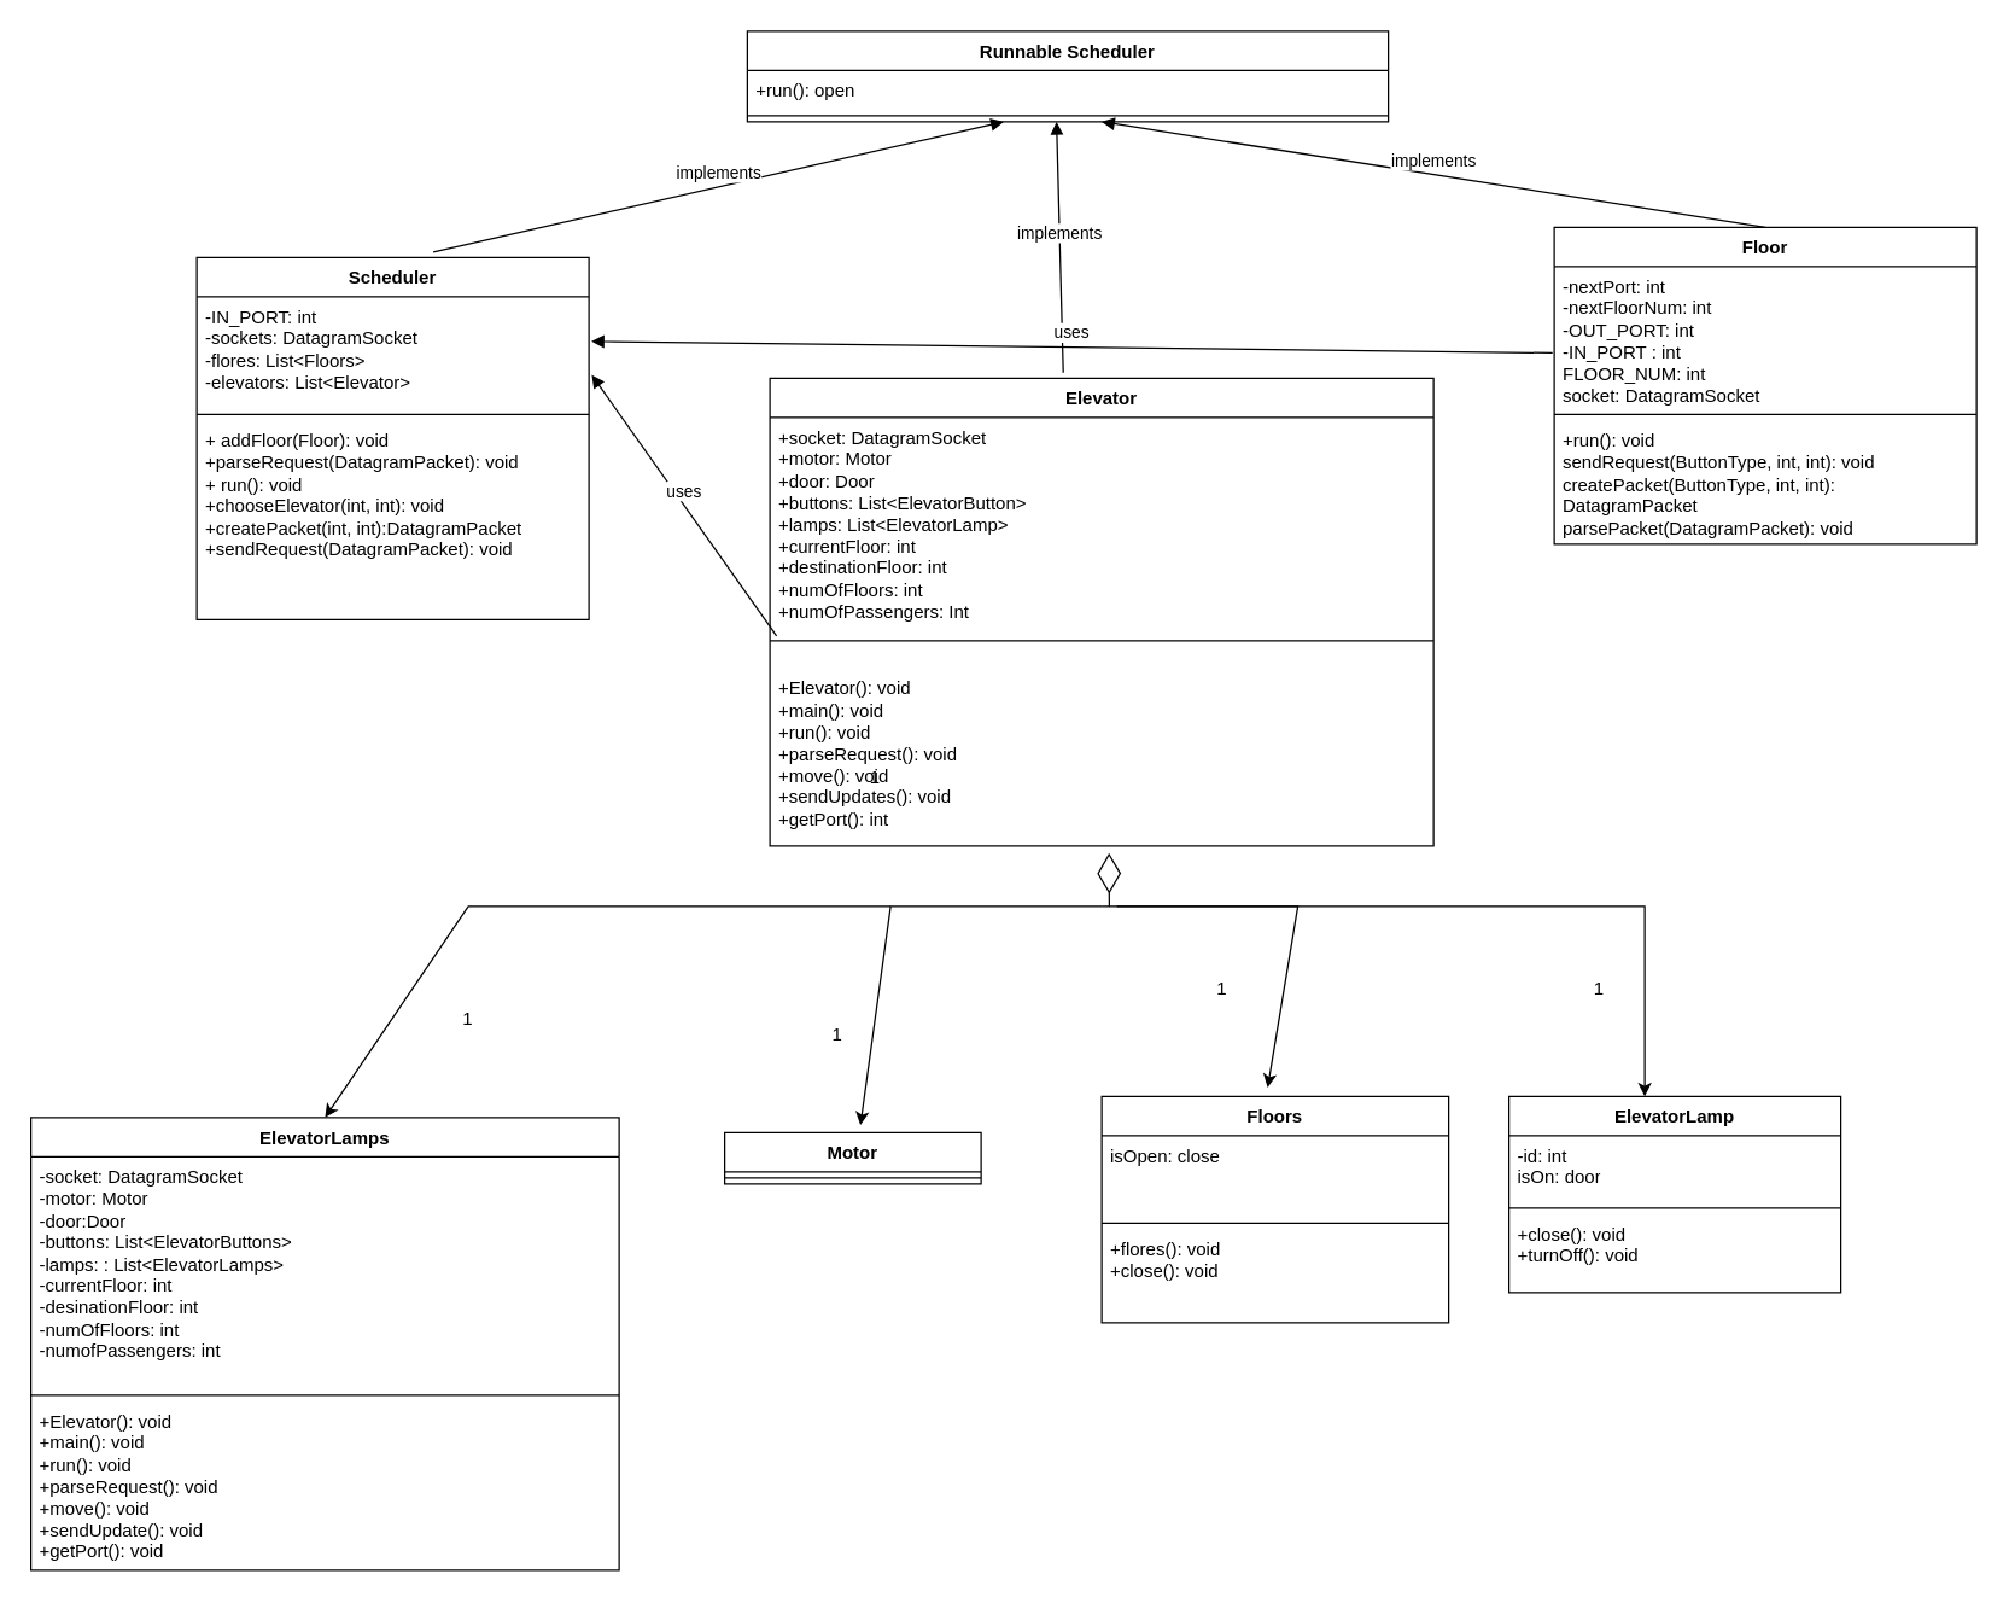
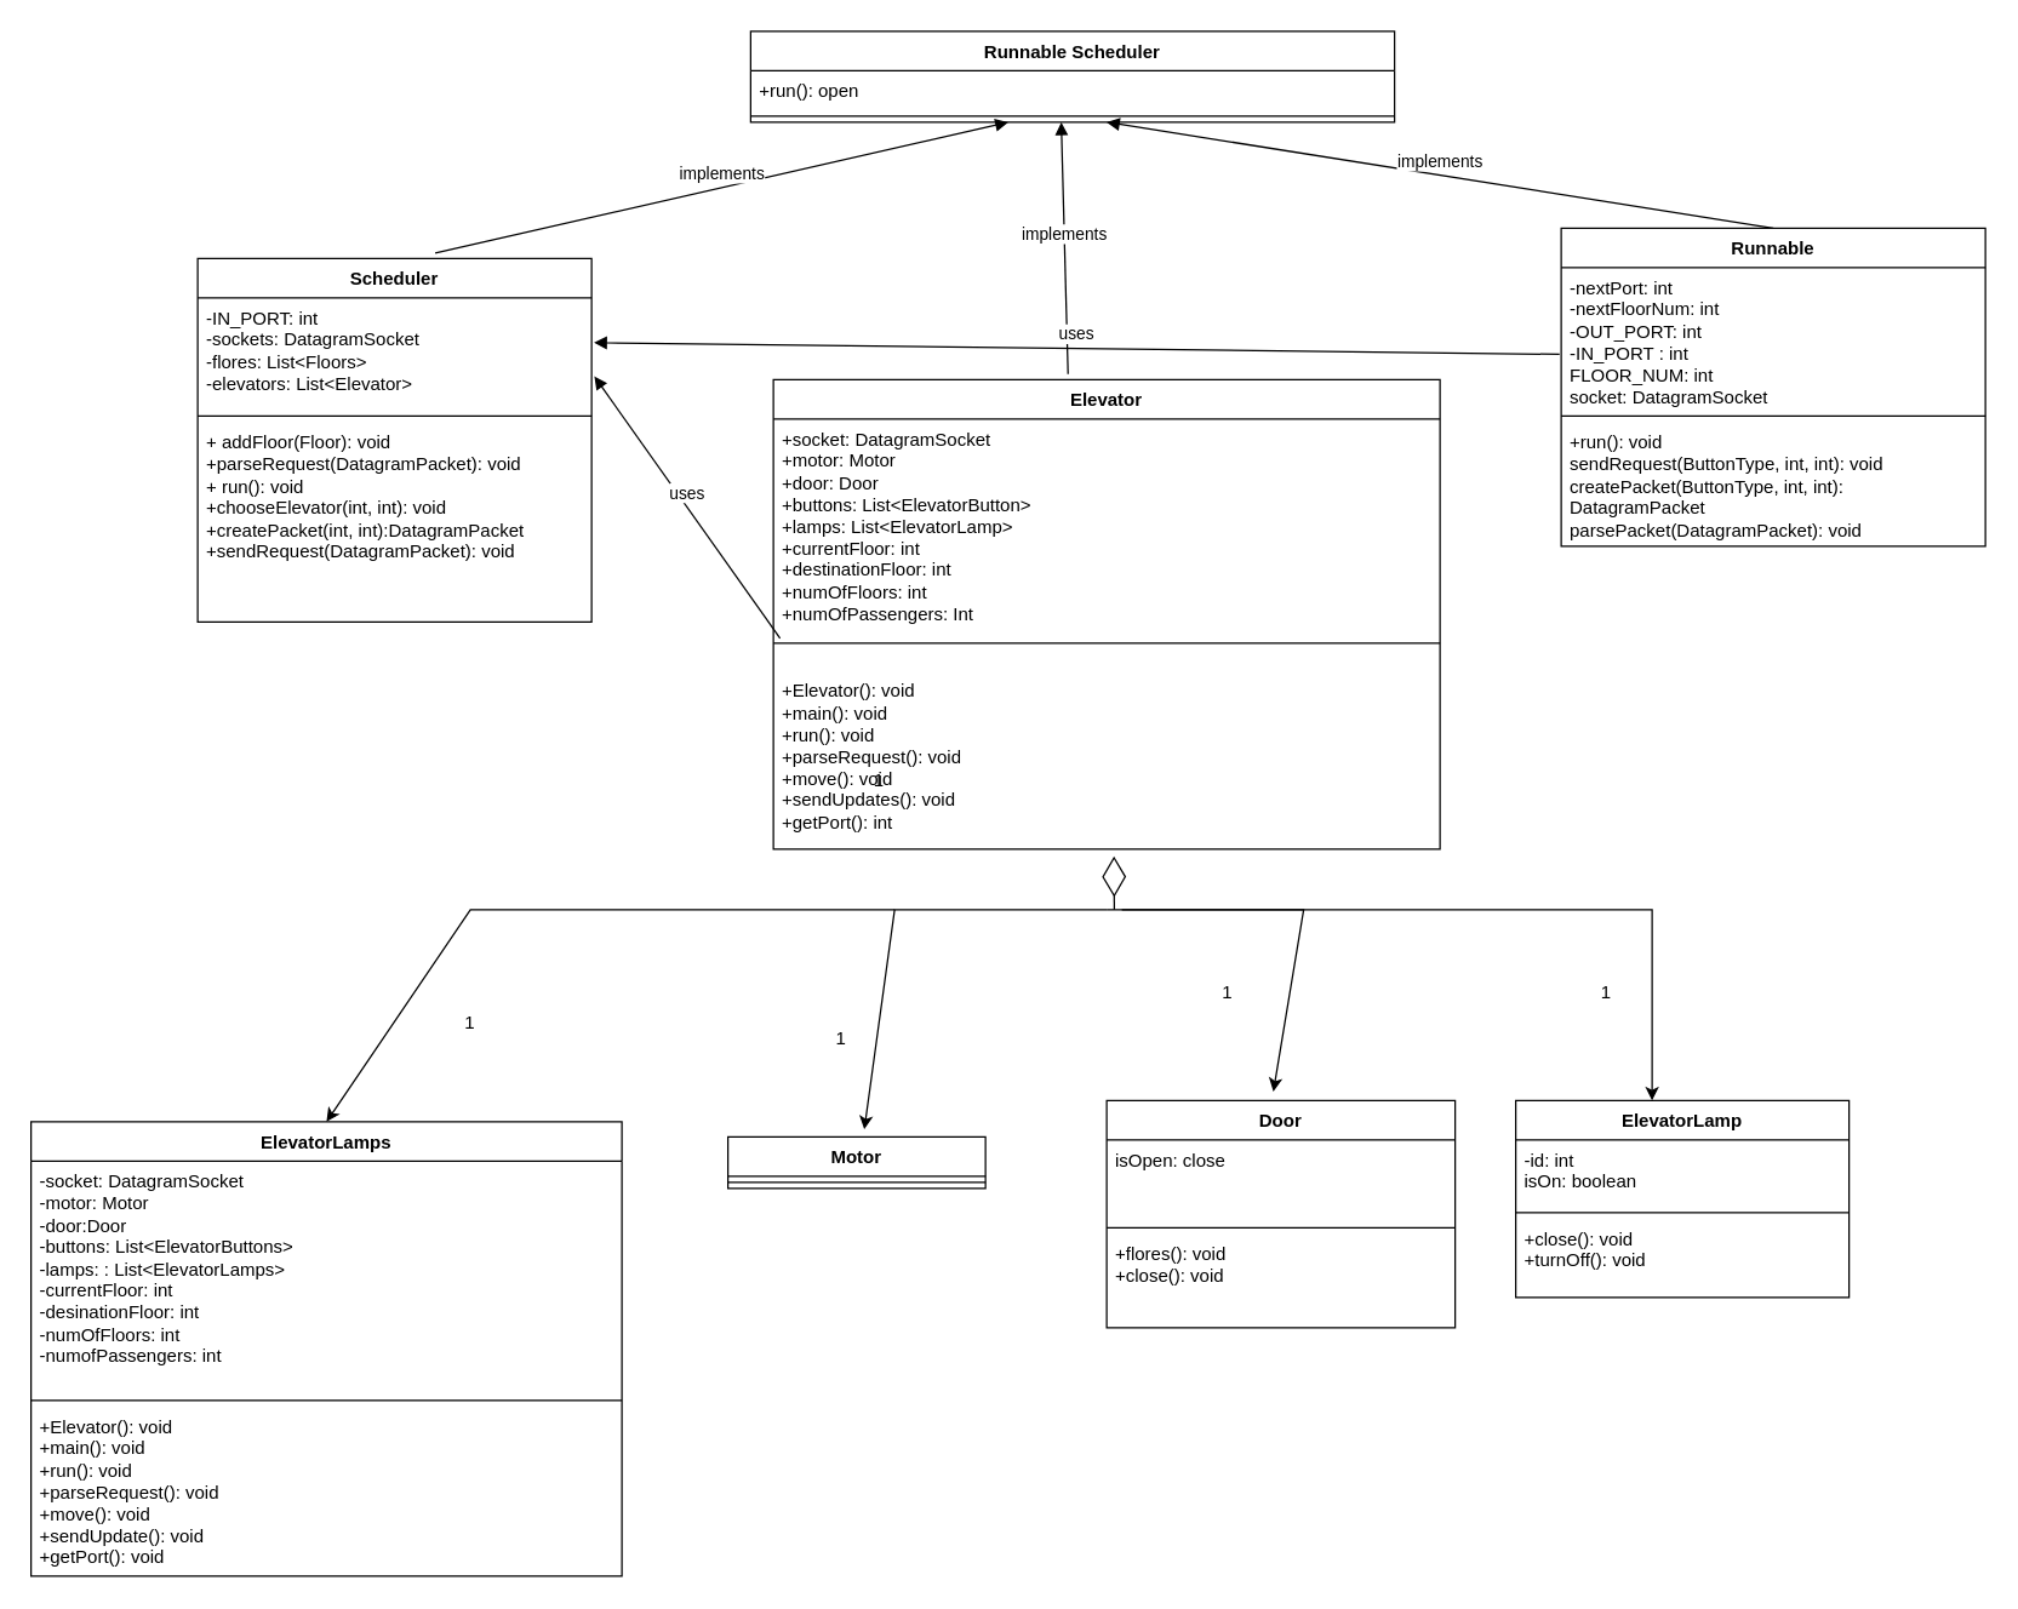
  <mxCell id="0" />
  <mxCell id="1" parent="0" />
  <mxCell id="2" value="Scheduler" style="swimlane;fontStyle=1;align=center;verticalAlign=top;childLayout=stackLayout;horizontal=1;startSize=26;horizontalStack=0;resizeParent=1;resizeParentMax=0;resizeLast=0;collapsible=1;marginBottom=0;whiteSpace=wrap;html=1;" vertex="1" parent="1"><mxGeometry x="130" y="170" width="260" height="240" as="geometry" /></mxCell>
  <mxCell id="3" value="-IN_PORT: int&lt;br&gt;-sockets: DatagramSocket&lt;br&gt;-flores: List&amp;lt;Floors&amp;gt;&lt;br&gt;-elevators: List&amp;lt;Elevator&amp;gt;" style="text;strokeColor=none;fillColor=none;align=left;verticalAlign=top;spacingLeft=4;spacingRight=4;overflow=hidden;rotatable=0;points=[[0,0.5],[1,0.5]];portConstraint=eastwest;whiteSpace=wrap;html=1;" vertex="1" parent="2"><mxGeometry y="26" width="260" height="74" as="geometry" /></mxCell>
  <mxCell id="4" value="" style="line;strokeWidth=1;fillColor=none;align=left;verticalAlign=middle;spacingTop=-1;spacingLeft=3;spacingRight=3;rotatable=0;labelPosition=right;points=[];portConstraint=eastwest;strokeColor=inherit;" vertex="1" parent="2"><mxGeometry y="100" width="260" height="8" as="geometry" /></mxCell>
  <mxCell id="5" value="+ addFloor(Floor): void&lt;br&gt;+parseRequest(DatagramPacket): void&lt;br&gt;+ run(): void&lt;br&gt;+chooseElevator(int, int): void&lt;br&gt;+createPacket(int, int):DatagramPacket&lt;br&gt;+sendRequest(DatagramPacket): void" style="text;strokeColor=none;fillColor=none;align=left;verticalAlign=top;spacingLeft=4;spacingRight=4;overflow=hidden;rotatable=0;points=[[0,0.5],[1,0.5]];portConstraint=eastwest;whiteSpace=wrap;html=1;" vertex="1" parent="2"><mxGeometry y="108" width="260" height="132" as="geometry" /></mxCell>
- <mxCell id="6" value="Floor" style="swimlane;fontStyle=1;align=center;verticalAlign=top;childLayout=stackLayout;horizontal=1;startSize=26;horizontalStack=0;resizeParent=1;resizeParentMax=0;resizeLast=0;collapsible=1;marginBottom=0;whiteSpace=wrap;html=1;" vertex="1" parent="1"><mxGeometry x="1030" y="150" width="280" height="210" as="geometry" /></mxCell>
+ <mxCell id="6" value="Runnable" style="swimlane;fontStyle=1;align=center;verticalAlign=top;childLayout=stackLayout;horizontal=1;startSize=26;horizontalStack=0;resizeParent=1;resizeParentMax=0;resizeLast=0;collapsible=1;marginBottom=0;whiteSpace=wrap;html=1;" vertex="1" parent="1"><mxGeometry x="1030" y="150" width="280" height="210" as="geometry" /></mxCell>
  <mxCell id="7" value="-nextPort: int&lt;br&gt;-nextFloorNum: int&lt;br&gt;-OUT_PORT: int&lt;br&gt;-IN_PORT : int&lt;br&gt;FLOOR_NUM: int&lt;br&gt;socket: DatagramSocket&lt;br&gt;" style="text;strokeColor=none;fillColor=none;align=left;verticalAlign=top;spacingLeft=4;spacingRight=4;overflow=hidden;rotatable=0;points=[[0,0.5],[1,0.5]];portConstraint=eastwest;whiteSpace=wrap;html=1;" vertex="1" parent="6"><mxGeometry y="26" width="280" height="94" as="geometry" /></mxCell>
  <mxCell id="8" value="" style="line;strokeWidth=1;fillColor=none;align=left;verticalAlign=middle;spacingTop=-1;spacingLeft=3;spacingRight=3;rotatable=0;labelPosition=right;points=[];portConstraint=eastwest;strokeColor=inherit;" vertex="1" parent="6"><mxGeometry y="120" width="280" height="8" as="geometry" /></mxCell>
  <mxCell id="9" value="+run(): void&lt;br&gt;sendRequest(ButtonType, int, int): void&lt;br&gt;createPacket(ButtonType, int, int): DatagramPacket&lt;br&gt;parsePacket(DatagramPacket): void" style="text;strokeColor=none;fillColor=none;align=left;verticalAlign=top;spacingLeft=4;spacingRight=4;overflow=hidden;rotatable=0;points=[[0,0.5],[1,0.5]];portConstraint=eastwest;whiteSpace=wrap;html=1;" vertex="1" parent="6"><mxGeometry y="128" width="280" height="82" as="geometry" /></mxCell>
  <mxCell id="10" value="Elevator" style="swimlane;fontStyle=1;align=center;verticalAlign=top;childLayout=stackLayout;horizontal=1;startSize=26;horizontalStack=0;resizeParent=1;resizeParentMax=0;resizeLast=0;collapsible=1;marginBottom=0;whiteSpace=wrap;html=1;" vertex="1" parent="1"><mxGeometry x="510" y="250" width="440" height="310" as="geometry" /></mxCell>
  <mxCell id="11" value="+socket: DatagramSocket&lt;br&gt;+motor: Motor&lt;br&gt;+door: Door&lt;br&gt;+buttons: List&amp;lt;ElevatorButton&amp;gt;&lt;br&gt;+lamps: List&amp;lt;ElevatorLamp&amp;gt;&lt;br&gt;+currentFloor: int&lt;br&gt;+destinationFloor: int&lt;br&gt;+numOfFloors: int&lt;br&gt;+numOfPassengers: Int" style="text;strokeColor=none;fillColor=none;align=left;verticalAlign=top;spacingLeft=4;spacingRight=4;overflow=hidden;rotatable=0;points=[[0,0.5],[1,0.5]];portConstraint=eastwest;whiteSpace=wrap;html=1;" vertex="1" parent="10"><mxGeometry y="26" width="440" height="144" as="geometry" /></mxCell>
  <mxCell id="12" value="" style="line;strokeWidth=1;fillColor=none;align=left;verticalAlign=middle;spacingTop=-1;spacingLeft=3;spacingRight=3;rotatable=0;labelPosition=right;points=[];portConstraint=eastwest;strokeColor=inherit;" vertex="1" parent="10"><mxGeometry y="170" width="440" height="8" as="geometry" /></mxCell>
  <mxCell id="13" value="&lt;br&gt;+Elevator(): void&lt;br&gt;+main(): void&lt;br&gt;+run(): void&lt;br&gt;+parseRequest(): void&lt;br&gt;+move(): void&lt;br&gt;+sendUpdates(): void&lt;br&gt;+getPort(): int" style="text;strokeColor=none;fillColor=none;align=left;verticalAlign=top;spacingLeft=4;spacingRight=4;overflow=hidden;rotatable=0;points=[[0,0.5],[1,0.5]];portConstraint=eastwest;whiteSpace=wrap;html=1;" vertex="1" parent="10"><mxGeometry y="178" width="440" height="132" as="geometry" /></mxCell>
  <mxCell id="14" value="ElevatorLamp" style="swimlane;fontStyle=1;align=center;verticalAlign=top;childLayout=stackLayout;horizontal=1;startSize=26;horizontalStack=0;resizeParent=1;resizeParentMax=0;resizeLast=0;collapsible=1;marginBottom=0;whiteSpace=wrap;html=1;" vertex="1" parent="1"><mxGeometry x="1000" y="726" width="220" height="130" as="geometry" /></mxCell>
- <mxCell id="15" value="-id: int&lt;br&gt;isOn: door" style="text;strokeColor=none;fillColor=none;align=left;verticalAlign=top;spacingLeft=4;spacingRight=4;overflow=hidden;rotatable=0;points=[[0,0.5],[1,0.5]];portConstraint=eastwest;whiteSpace=wrap;html=1;" vertex="1" parent="14"><mxGeometry y="26" width="220" height="44" as="geometry" /></mxCell>
+ <mxCell id="15" value="-id: int&lt;br&gt;isOn: boolean" style="text;strokeColor=none;fillColor=none;align=left;verticalAlign=top;spacingLeft=4;spacingRight=4;overflow=hidden;rotatable=0;points=[[0,0.5],[1,0.5]];portConstraint=eastwest;whiteSpace=wrap;html=1;" vertex="1" parent="14"><mxGeometry y="26" width="220" height="44" as="geometry" /></mxCell>
  <mxCell id="16" value="" style="line;strokeWidth=1;fillColor=none;align=left;verticalAlign=middle;spacingTop=-1;spacingLeft=3;spacingRight=3;rotatable=0;labelPosition=right;points=[];portConstraint=eastwest;strokeColor=inherit;" vertex="1" parent="14"><mxGeometry y="70" width="220" height="8" as="geometry" /></mxCell>
  <mxCell id="17" value="+close(): void&lt;br&gt;+turnOff(): void" style="text;strokeColor=none;fillColor=none;align=left;verticalAlign=top;spacingLeft=4;spacingRight=4;overflow=hidden;rotatable=0;points=[[0,0.5],[1,0.5]];portConstraint=eastwest;whiteSpace=wrap;html=1;" vertex="1" parent="14"><mxGeometry y="78" width="220" height="52" as="geometry" /></mxCell>
  <mxCell id="18" value="ElevatorLamps" style="swimlane;fontStyle=1;align=center;verticalAlign=top;childLayout=stackLayout;horizontal=1;startSize=26;horizontalStack=0;resizeParent=1;resizeParentMax=0;resizeLast=0;collapsible=1;marginBottom=0;whiteSpace=wrap;html=1;" vertex="1" parent="1"><mxGeometry x="20" y="740" width="390" height="300" as="geometry" /></mxCell>
  <mxCell id="19" value="-socket: DatagramSocket&lt;br&gt;-motor: Motor&lt;br&gt;-door:Door&lt;br&gt;-buttons: List&amp;lt;ElevatorButtons&amp;gt;&lt;br&gt;-lamps: : List&amp;lt;ElevatorLamps&amp;gt;&lt;br&gt;-currentFloor: int&lt;br&gt;-desinationFloor: int&lt;br&gt;-numOfFloors: int&lt;br&gt;-numofPassengers: int" style="text;strokeColor=none;fillColor=none;align=left;verticalAlign=top;spacingLeft=4;spacingRight=4;overflow=hidden;rotatable=0;points=[[0,0.5],[1,0.5]];portConstraint=eastwest;whiteSpace=wrap;html=1;" vertex="1" parent="18"><mxGeometry y="26" width="390" height="154" as="geometry" /></mxCell>
  <mxCell id="20" value="" style="line;strokeWidth=1;fillColor=none;align=left;verticalAlign=middle;spacingTop=-1;spacingLeft=3;spacingRight=3;rotatable=0;labelPosition=right;points=[];portConstraint=eastwest;strokeColor=inherit;" vertex="1" parent="18"><mxGeometry y="180" width="390" height="8" as="geometry" /></mxCell>
  <mxCell id="21" value="+Elevator(): void&lt;br&gt;+main(): void&lt;br&gt;+run(): void&lt;br&gt;+parseRequest(): void&lt;br&gt;+move(): void&lt;br&gt;+sendUpdate(): void&lt;br&gt;+getPort(): void" style="text;strokeColor=none;fillColor=none;align=left;verticalAlign=top;spacingLeft=4;spacingRight=4;overflow=hidden;rotatable=0;points=[[0,0.5],[1,0.5]];portConstraint=eastwest;whiteSpace=wrap;html=1;" vertex="1" parent="18"><mxGeometry y="188" width="390" height="112" as="geometry" /></mxCell>
- <mxCell id="22" value="Floors" style="swimlane;fontStyle=1;align=center;verticalAlign=top;childLayout=stackLayout;horizontal=1;startSize=26;horizontalStack=0;resizeParent=1;resizeParentMax=0;resizeLast=0;collapsible=1;marginBottom=0;whiteSpace=wrap;html=1;" vertex="1" parent="1"><mxGeometry x="730" y="726" width="230" height="150" as="geometry" /></mxCell>
+ <mxCell id="22" value="Door" style="swimlane;fontStyle=1;align=center;verticalAlign=top;childLayout=stackLayout;horizontal=1;startSize=26;horizontalStack=0;resizeParent=1;resizeParentMax=0;resizeLast=0;collapsible=1;marginBottom=0;whiteSpace=wrap;html=1;" vertex="1" parent="1"><mxGeometry x="730" y="726" width="230" height="150" as="geometry" /></mxCell>
  <mxCell id="23" value="isOpen: close&lt;br&gt;" style="text;strokeColor=none;fillColor=none;align=left;verticalAlign=top;spacingLeft=4;spacingRight=4;overflow=hidden;rotatable=0;points=[[0,0.5],[1,0.5]];portConstraint=eastwest;whiteSpace=wrap;html=1;" vertex="1" parent="22"><mxGeometry y="26" width="230" height="54" as="geometry" /></mxCell>
  <mxCell id="24" value="" style="line;strokeWidth=1;fillColor=none;align=left;verticalAlign=middle;spacingTop=-1;spacingLeft=3;spacingRight=3;rotatable=0;labelPosition=right;points=[];portConstraint=eastwest;strokeColor=inherit;" vertex="1" parent="22"><mxGeometry y="80" width="230" height="8" as="geometry" /></mxCell>
  <mxCell id="25" value="+flores(): void&lt;br&gt;+close(): void" style="text;strokeColor=none;fillColor=none;align=left;verticalAlign=top;spacingLeft=4;spacingRight=4;overflow=hidden;rotatable=0;points=[[0,0.5],[1,0.5]];portConstraint=eastwest;whiteSpace=wrap;html=1;" vertex="1" parent="22"><mxGeometry y="88" width="230" height="62" as="geometry" /></mxCell>
  <mxCell id="26" value="Motor" style="swimlane;fontStyle=1;align=center;verticalAlign=top;childLayout=stackLayout;horizontal=1;startSize=26;horizontalStack=0;resizeParent=1;resizeParentMax=0;resizeLast=0;collapsible=1;marginBottom=0;whiteSpace=wrap;html=1;" vertex="1" parent="1"><mxGeometry x="480" y="750" width="170" height="34" as="geometry" /></mxCell>
  <mxCell id="27" value="" style="line;strokeWidth=1;fillColor=none;align=left;verticalAlign=middle;spacingTop=-1;spacingLeft=3;spacingRight=3;rotatable=0;labelPosition=right;points=[];portConstraint=eastwest;strokeColor=inherit;" vertex="1" parent="26"><mxGeometry y="26" width="170" height="8" as="geometry" /></mxCell>
  <mxCell id="28" value="1" style="text;html=1;strokeColor=none;fillColor=none;align=center;verticalAlign=middle;whiteSpace=wrap;rounded=0;" vertex="1" parent="1"><mxGeometry x="280" y="660" width="60" height="30" as="geometry" /></mxCell>
  <mxCell id="29" value="1" style="text;html=1;strokeColor=none;fillColor=none;align=center;verticalAlign=middle;whiteSpace=wrap;rounded=0;" vertex="1" parent="1"><mxGeometry x="550" y="500" width="60" height="30" as="geometry" /></mxCell>
  <mxCell id="30" value="1" style="text;html=1;strokeColor=none;fillColor=none;align=center;verticalAlign=middle;whiteSpace=wrap;rounded=0;" vertex="1" parent="1"><mxGeometry x="1030" y="640" width="60" height="30" as="geometry" /></mxCell>
  <mxCell id="31" value="" style="endArrow=classic;html=1;rounded=0;entryX=0.5;entryY=0;entryDx=0;entryDy=0;" edge="1" parent="1" target="18"><mxGeometry width="50" height="50" relative="1" as="geometry"><mxPoint x="590" y="600" as="sourcePoint" /><mxPoint x="490" y="390" as="targetPoint" /><Array as="points"><mxPoint x="310" y="600" /></Array></mxGeometry></mxCell>
  <mxCell id="32" value="Runnable Scheduler" style="swimlane;fontStyle=1;align=center;verticalAlign=top;childLayout=stackLayout;horizontal=1;startSize=26;horizontalStack=0;resizeParent=1;resizeParentMax=0;resizeLast=0;collapsible=1;marginBottom=0;whiteSpace=wrap;html=1;" vertex="1" parent="1"><mxGeometry x="495" y="20" width="425" height="60" as="geometry" /></mxCell>
  <mxCell id="33" value="+run(): open" style="text;strokeColor=none;fillColor=none;align=left;verticalAlign=top;spacingLeft=4;spacingRight=4;overflow=hidden;rotatable=0;points=[[0,0.5],[1,0.5]];portConstraint=eastwest;whiteSpace=wrap;html=1;" vertex="1" parent="32"><mxGeometry y="26" width="425" height="26" as="geometry" /></mxCell>
  <mxCell id="34" value="" style="line;strokeWidth=1;fillColor=none;align=left;verticalAlign=middle;spacingTop=-1;spacingLeft=3;spacingRight=3;rotatable=0;labelPosition=right;points=[];portConstraint=eastwest;strokeColor=inherit;" vertex="1" parent="32"><mxGeometry y="52" width="425" height="8" as="geometry" /></mxCell>
  <mxCell id="35" value="implements" style="html=1;verticalAlign=bottom;endArrow=block;curved=0;rounded=0;exitX=0.442;exitY=-0.012;exitDx=0;exitDy=0;exitPerimeter=0;" edge="1" parent="1" source="10"><mxGeometry width="80" relative="1" as="geometry"><mxPoint x="680" y="260" as="sourcePoint" /><mxPoint x="700" y="80" as="targetPoint" /></mxGeometry></mxCell>
  <mxCell id="36" value="implements" style="html=1;verticalAlign=bottom;endArrow=block;curved=0;rounded=0;entryX=0.4;entryY=1;entryDx=0;entryDy=0;entryPerimeter=0;exitX=0.603;exitY=-0.015;exitDx=0;exitDy=0;exitPerimeter=0;" edge="1" parent="1" source="2" target="34"><mxGeometry width="80" relative="1" as="geometry"><mxPoint x="450" y="160" as="sourcePoint" /><mxPoint x="647.8" y="129.2" as="targetPoint" /></mxGeometry></mxCell>
  <mxCell id="37" value="implements" style="html=1;verticalAlign=bottom;endArrow=block;curved=0;rounded=0;exitX=0.5;exitY=0;exitDx=0;exitDy=0;" edge="1" parent="1" source="6"><mxGeometry width="80" relative="1" as="geometry"><mxPoint x="760" y="200" as="sourcePoint" /><mxPoint x="730" y="80" as="targetPoint" /></mxGeometry></mxCell>
  <mxCell id="38" value="uses" style="html=1;verticalAlign=bottom;endArrow=block;curved=0;rounded=0;entryX=1.007;entryY=0.7;entryDx=0;entryDy=0;entryPerimeter=0;exitX=0.01;exitY=1.005;exitDx=0;exitDy=0;exitPerimeter=0;" edge="1" parent="1" source="11" target="3"><mxGeometry width="80" relative="1" as="geometry"><mxPoint x="570" y="370" as="sourcePoint" /><mxPoint x="650" y="370" as="targetPoint" /></mxGeometry></mxCell>
  <mxCell id="39" value="uses" style="html=1;verticalAlign=bottom;endArrow=block;curved=0;rounded=0;entryX=1.006;entryY=0.4;entryDx=0;entryDy=0;entryPerimeter=0;exitX=-0.004;exitY=0.609;exitDx=0;exitDy=0;exitPerimeter=0;" edge="1" parent="1" source="7" target="3"><mxGeometry width="80" relative="1" as="geometry"><mxPoint x="850" y="220" as="sourcePoint" /><mxPoint x="593.18" y="230.398" as="targetPoint" /></mxGeometry></mxCell>
  <mxCell id="40" value="" style="endArrow=diamondThin;endFill=0;endSize=24;html=1;rounded=0;entryX=0.511;entryY=1.036;entryDx=0;entryDy=0;entryPerimeter=0;" edge="1" parent="1" target="13"><mxGeometry width="160" relative="1" as="geometry"><mxPoint x="735" y="600" as="sourcePoint" /><mxPoint x="830" y="620" as="targetPoint" /></mxGeometry></mxCell>
  <mxCell id="41" value="1" style="text;html=1;strokeColor=none;fillColor=none;align=center;verticalAlign=middle;whiteSpace=wrap;rounded=0;" vertex="1" parent="1"><mxGeometry x="525" y="670" width="60" height="30" as="geometry" /></mxCell>
  <mxCell id="42" value="1" style="text;html=1;strokeColor=none;fillColor=none;align=center;verticalAlign=middle;whiteSpace=wrap;rounded=0;" vertex="1" parent="1"><mxGeometry x="780" y="640" width="60" height="30" as="geometry" /></mxCell>
  <mxCell id="43" value="" style="endArrow=classic;html=1;rounded=0;entryX=0.5;entryY=0;entryDx=0;entryDy=0;" edge="1" parent="1"><mxGeometry width="50" height="50" relative="1" as="geometry"><mxPoint x="730" y="600" as="sourcePoint" /><mxPoint x="570" y="745" as="targetPoint" /><Array as="points"><mxPoint x="590" y="600" /></Array></mxGeometry></mxCell>
  <mxCell id="44" value="" style="endArrow=classic;html=1;rounded=0;" edge="1" parent="1"><mxGeometry width="50" height="50" relative="1" as="geometry"><mxPoint x="730" y="600" as="sourcePoint" /><mxPoint x="840" y="720" as="targetPoint" /><Array as="points"><mxPoint x="860" y="600" /></Array></mxGeometry></mxCell>
  <mxCell id="45" value="" style="endArrow=classic;html=1;rounded=0;" edge="1" parent="1"><mxGeometry width="50" height="50" relative="1" as="geometry"><mxPoint x="740" y="600" as="sourcePoint" /><mxPoint x="1090" y="726" as="targetPoint" /><Array as="points"><mxPoint x="920" y="600" /><mxPoint x="1090" y="600" /></Array></mxGeometry></mxCell>
